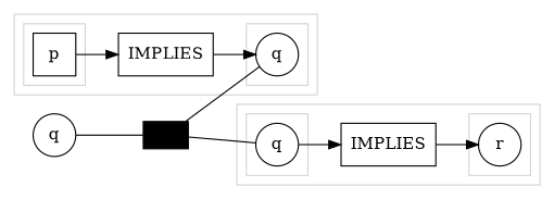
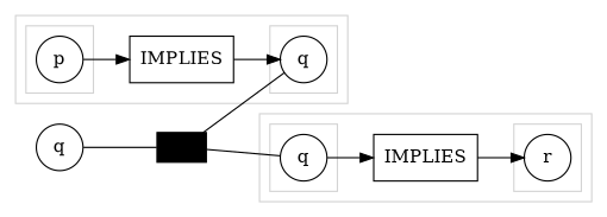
  digraph {
    rankdir=LR
    node [shape=circle fixedsize=true]
    _t0 [color=black height=.1 shape=rect style=filled width=.1 fixedsize=""]
    n2 [label=q width=.5]
    n3 [height=.5 label=IMPLIES shape=rect width=.5 fixedsize=""]
-   n4 [label=p shape=box width=.5]
+   n4 [label=p width=.5]
    n5 [label=q width=.5]
    n6 [height=.5 label=IMPLIES shape=rect width=.5 fixedsize=""]
    n7 [label=q width=.5]
    n8 [label=r width=.5]
    subgraph sub_1 {
      _t0
    }
    subgraph sub_2 {
      n2
    }
    subgraph cluster_3 {
      color=lightgray
      subgraph sub_4 {
        color=lightgray
        n3
      }
      subgraph cluster_5 {
        color=lightgray
        subgraph sub_6 {
          color=lightgray
          n4
        }
      }
      subgraph cluster_7 {
        color=lightgray
        subgraph sub_8 {
          color=lightgray
          n5
        }
      }
    }
    subgraph cluster_9 {
      color=lightgray
      subgraph sub_10 {
        color=lightgray
        n6
      }
      subgraph cluster_11 {
        color=lightgray
        subgraph sub_12 {
          color=lightgray
          n7
        }
      }
      subgraph cluster_13 {
        color=lightgray
        subgraph sub_14 {
          color=lightgray
          n8
        }
      }
    }
    _t0 -> n5 [arrowhead=none]
    _t0 -> n7 [arrowhead=none]
    n2 -> _t0 [arrowhead=none]
    n3 -> n5
    n4 -> n3
    n6 -> n8
    n7 -> n6
  }
